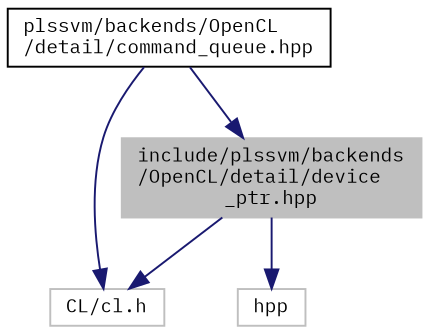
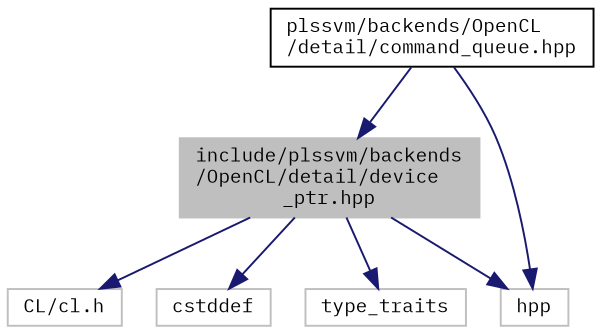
  digraph {
    fontname="IBM Plex Mono"
    node [color=grey75 fillcolor=white fontname="IBM Plex Mono" fontsize=10 shape=record style=filled]
    edge [color=midnightblue fontname="IBM Plex Mono" fontsize=10 labelfontname=Helvetica labelfontsize=10 style=solid]
    n1 [fillcolor=grey75 fontcolor=black height=0.2 label="include/plssvm/backends\l/OpenCL/detail/device\l_ptr.hpp" width=0.4]
    n2 [height=0.2 label="CL/cl.h" width=0.4]
+   n3 [height=0.2 label=cstddef width=0.4]
+   n4 [height=0.2 label=type_traits width=0.4]
    n5 [height=0.2 label=hpp width=0.4]
    n6 [color=black height=0.2 label="plssvm/backends/OpenCL\l/detail/command_queue.hpp" width=0.4]
    n1 -> n2
+   n1 -> n3
+   n1 -> n4
    n1 -> n5
    n6 -> n1
-   n6 -> n2
+   n6 -> n5
  }
